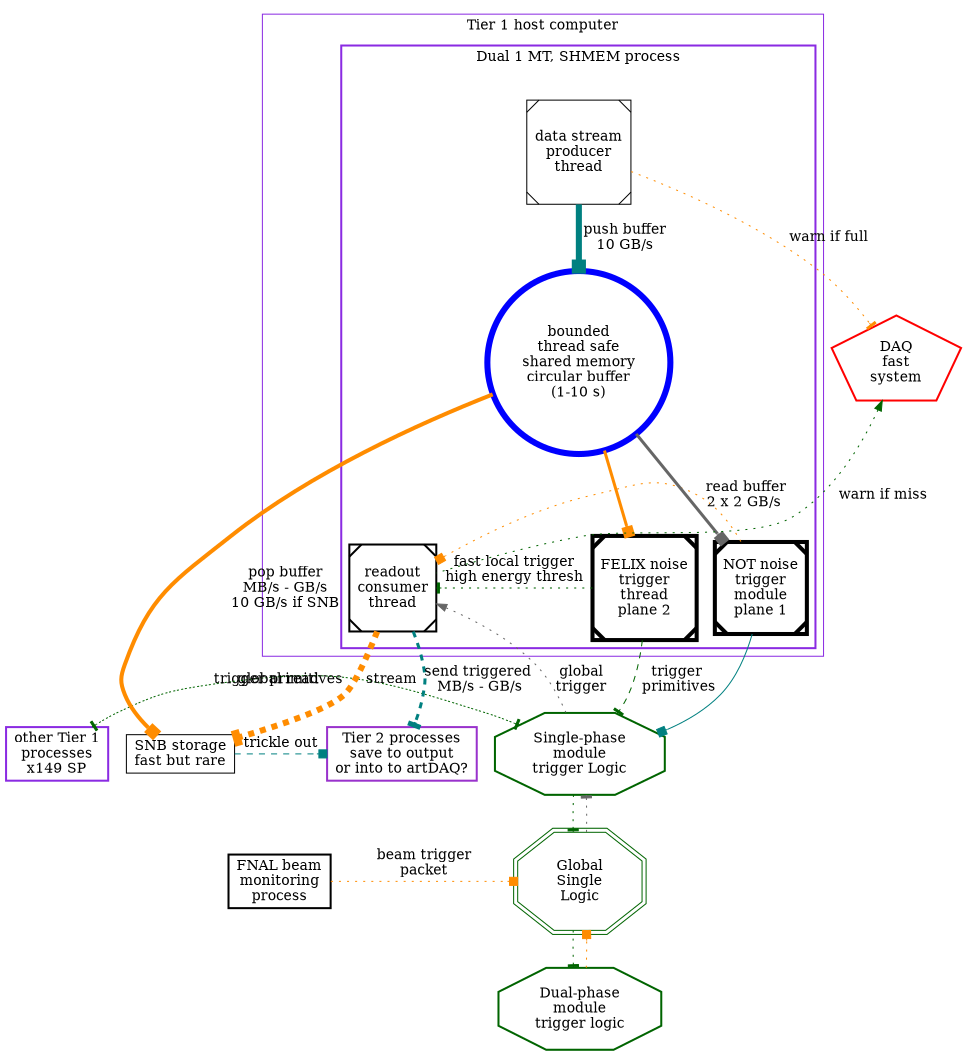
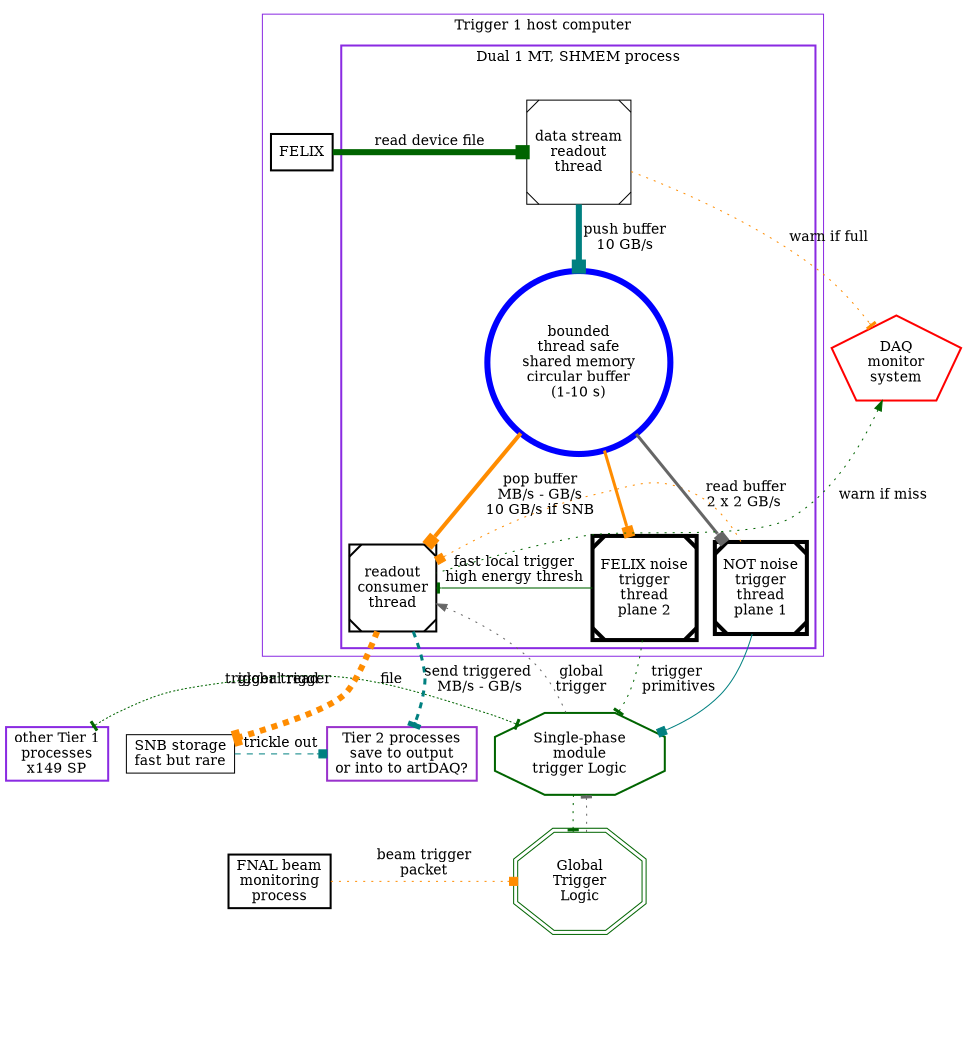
  digraph {
    node [penwidth=2 shape=box]
    edge [arrowhead=tee color=darkgreen style=dotted]
    n1 [color=blueviolet label="other Tier 1\nprocesses\nx149 SP"]
    n2 [color=darkgreen label="Single-phase\nmodule\ntrigger Logic" shape=octagon]
    n3 [label="FNAL beam\nmonitoring\nprocess"]
-   n4 [color=darkgreen label="Global\nSingle\nLogic" shape=doubleoctagon penwidth=""]
+   n4 [color=darkgreen label="Global\nTrigger\nLogic" shape=doubleoctagon penwidth=""]
    n5 [label="SNB storage\nfast but rare" penwidth=""]
    n6 [color=darkorchid label="Tier 2 processes\nsave to output\nor into to artDAQ?"]
-   n7 [label="NOT noise\ntrigger\nmodule\nplane 1" penwidth=4 shape=Msquare]
+   n7 [label="NOT noise\ntrigger\nthread\nplane 1" penwidth=4 shape=Msquare]
    n8 [label="FELIX noise\ntrigger\nthread\nplane 2" penwidth=4 shape=Msquare]
    n9 [label="readout\nconsumer\nthread" shape=Msquare]
-   n10 [label="data stream\nproducer\nthread" shape=Msquare penwidth=""]
+   n10 [label="data stream\nreadout\nthread" shape=Msquare penwidth=""]
    n11 [color=blue label="bounded\nthread safe\nshared memory\ncircular buffer\n(1-10 s)" penwidth=6 shape=circle]
-   n13 [color=darkgreen label="Dual-phase\nmodule\ntrigger logic" shape=octagon]
-   n14 [color=red label="DAQ\nfast\nsystem" shape=pentagon]
+   n12 [label=FELIX]
+   n14 [color=red label="DAQ\nmonitor\nsystem" shape=pentagon]
    subgraph sub_1 {
      rank=same
      n1
      n2
    }
    subgraph sub_2 {
      rank=same
      n3
      n4
    }
    subgraph sub_3 {
      rank=same
      n5
      n6
    }
    subgraph cluster_4 {
      color=blueviolet
-     label="Tier 1 host computer"
+     label="Trigger 1 host computer"
+     n12
      subgraph cluster_5 {
        color=blueviolet
        label="Dual 1 MT, SHMEM process"
        penwidth=2
        n10
        n11
        subgraph sub_6 {
          color=blueviolet
          label="Tier 1 MT, SHMEM process"
          penwidth=2
          rank=same
          n7
          n8
          n9
        }
      }
    }
-   n1 -> n2 [label="trigger primitives"]
+   n1 -> n2 [label="trigger trigger"]
    n1 -> n3 [style=invis arrowhead="" color=""]
    n2 -> n1 [label="global read"]
    n2 -> n4
    n3 -> n4 [arrowhead=box color=darkorange label="beam trigger\npacket"]
    n4 -> n2 [color=gray40]
-   n4 -> n13
    n5 -> n6 [arrowhead=box color=teal label="trickle out" style=dashed]
    n7 -> n2 [arrowhead=box color=teal style=solid]
    n7 -> n9 [arrowhead=box color=darkorange]
-   n8 -> n2 [label="trigger\n primitives" style=dashed]
-   n8 -> n9 [label="fast local trigger\nhigh energy thresh"]
+   n8 -> n2 [label="trigger\n primitives"]
+   n8 -> n9 [label="fast local trigger\nhigh energy thresh" style=solid]
    n9 -> n2 [color=gray40 dir=back label="global\ntrigger" arrowhead=""]
-   n9 -> n5 [color=darkorange label=" stream" penwidth=6 style=dashed]
+   n9 -> n5 [color=darkorange label=" file" penwidth=6 style=dashed]
    n9 -> n6 [color=teal label="send triggered\n MB/s - GB/s" penwidth=3 style=dashed]
    n10 -> n11 [arrowhead=box color=teal label=" push buffer\n 10 GB/s\n" penwidth=6 style=""]
    n10 -> n14 [color=darkorange constraint=false label="warn if full"]
    n11 -> n7 [arrowhead=box color=gray40 label=" read buffer\n2 x 2 GB/s" penwidth=3 style=""]
    n11 -> n8 [arrowhead=box color=darkorange penwidth=3 style=""]
-   n11 -> n5 [arrowhead=box color=darkorange label="pop buffer\nMB/s - GB/s\n10 GB/s if SNB" penwidth=4 style=""]
-   n13 -> n4 [arrowhead=box color=darkorange]
+   n11 -> n9 [arrowhead=box color=darkorange label="pop buffer\nMB/s - GB/s\n10 GB/s if SNB" penwidth=4 style=""]
+   n12 -> n10 [arrowhead=box constraint=false label="read device file" penwidth=6 style=""]
    n14 -> n9 [dir=back label="warn if miss" arrowhead=""]
  }
